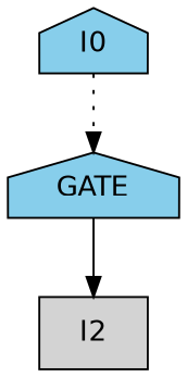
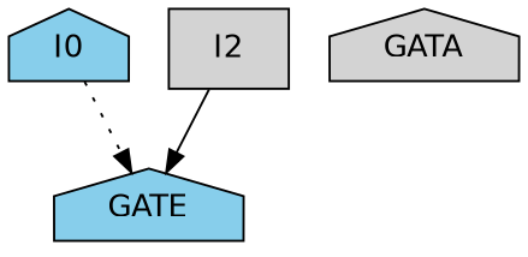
  digraph {
    fontname="DejaVu Sans"
    node [LABEL=INPUT fillcolor=skyblue fontname="DejaVu Sans" shape=house style=filled]
    edge [fontname="DejaVu Sans"]
    n1 [label=I0]
    GATE [LABEL=""]
    I2 [fillcolor=lightgrey shape=box]
+   GATA [LABEL=AND2 fillcolor=lightgrey]
    n1 -> GATE [style=dotted]
-   GATE -> I2 [style=solid]
+   I2 -> GATE [style=solid]
  }
